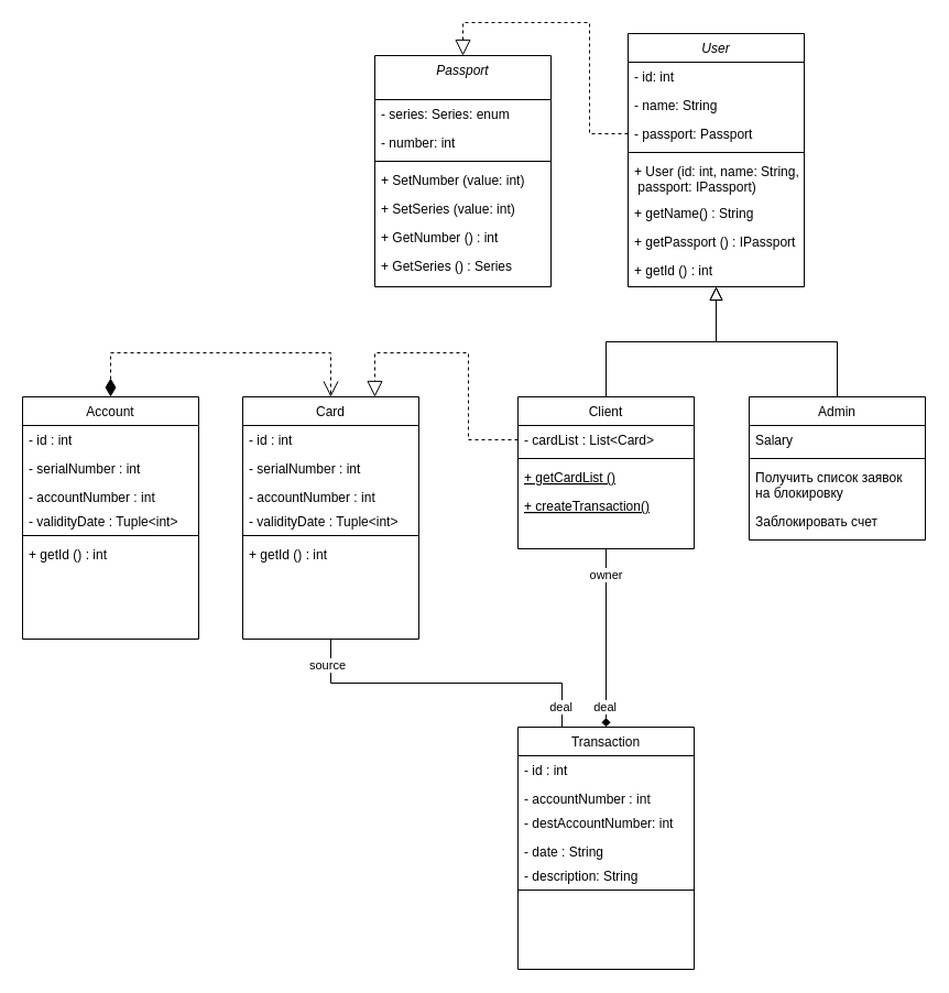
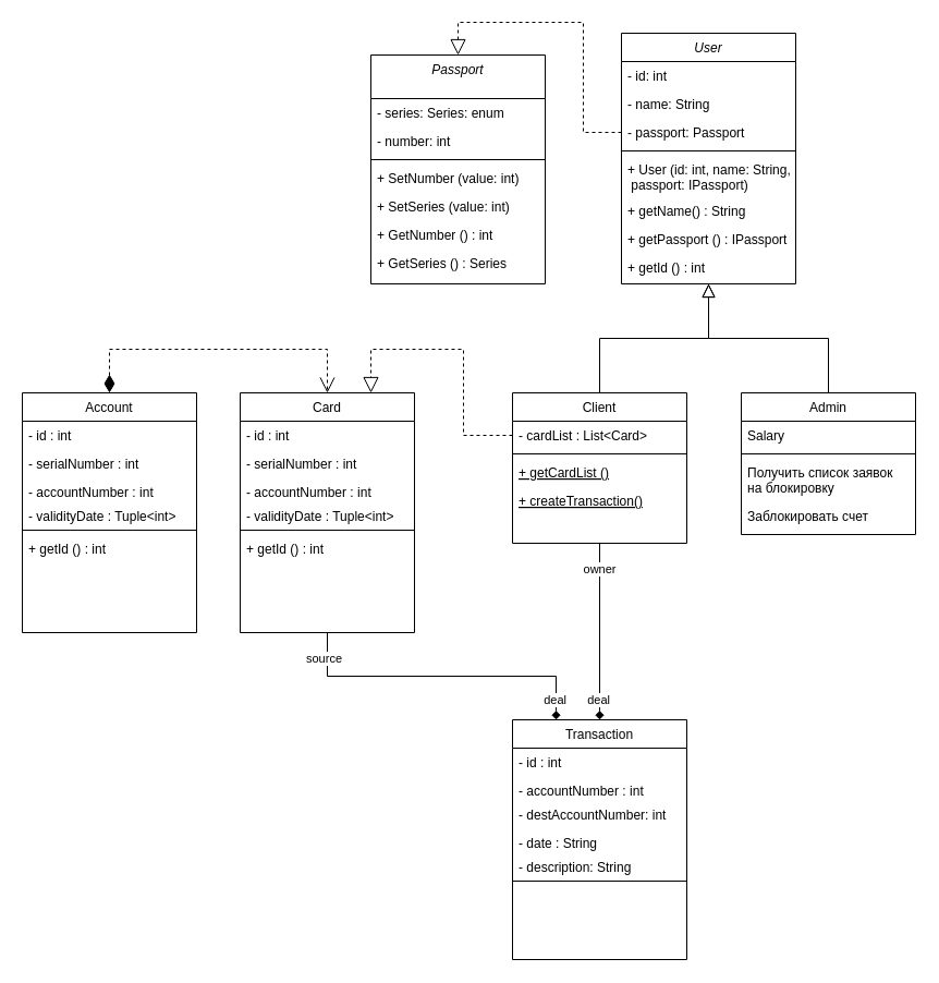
  <mxCell id="0" />
  <mxCell id="1" parent="0" />
  <mxCell id="2" value="User" style="swimlane;fontStyle=2;align=center;verticalAlign=top;childLayout=stackLayout;horizontal=1;startSize=26;horizontalStack=0;resizeParent=1;resizeLast=0;collapsible=1;marginBottom=0;rounded=0;shadow=0;strokeWidth=1;" parent="1" vertex="1"><mxGeometry x="570" y="30" width="160" height="230" as="geometry"><mxRectangle x="230" y="140" width="160" height="26" as="alternateBounds" /></mxGeometry></mxCell>
  <mxCell id="3" value="- id: int" style="text;align=left;verticalAlign=top;spacingLeft=4;spacingRight=4;overflow=hidden;rotatable=0;points=[[0,0.5],[1,0.5]];portConstraint=eastwest;" parent="2" vertex="1"><mxGeometry y="26" width="160" height="26" as="geometry" /></mxCell>
  <mxCell id="4" value="- name: String" style="text;align=left;verticalAlign=top;spacingLeft=4;spacingRight=4;overflow=hidden;rotatable=0;points=[[0,0.5],[1,0.5]];portConstraint=eastwest;" parent="2" vertex="1"><mxGeometry y="52" width="160" height="26" as="geometry" /></mxCell>
  <mxCell id="5" value="- passport: Passport" style="text;align=left;verticalAlign=top;spacingLeft=4;spacingRight=4;overflow=hidden;rotatable=0;points=[[0,0.5],[1,0.5]];portConstraint=eastwest;rounded=0;shadow=0;html=0;" parent="2" vertex="1"><mxGeometry y="78" width="160" height="26" as="geometry" /></mxCell>
  <mxCell id="6" value="" style="line;html=1;strokeWidth=1;align=left;verticalAlign=middle;spacingTop=-1;spacingLeft=3;spacingRight=3;rotatable=0;labelPosition=right;points=[];portConstraint=eastwest;" parent="2" vertex="1"><mxGeometry y="104" width="160" height="8" as="geometry" /></mxCell>
  <mxCell id="7" value="+ User (id: int, name: String,&#10; passport: IPassport)" style="text;align=left;verticalAlign=top;spacingLeft=4;spacingRight=4;overflow=hidden;rotatable=0;points=[[0,0.5],[1,0.5]];portConstraint=eastwest;rounded=0;shadow=0;html=0;" parent="2" vertex="1"><mxGeometry y="112" width="160" height="38" as="geometry" /></mxCell>
  <mxCell id="8" value="+ getName() : String" style="text;align=left;verticalAlign=top;spacingLeft=4;spacingRight=4;overflow=hidden;rotatable=0;points=[[0,0.5],[1,0.5]];portConstraint=eastwest;" parent="2" vertex="1"><mxGeometry y="150" width="160" height="26" as="geometry" /></mxCell>
  <mxCell id="9" value="+ getPassport () : IPassport " style="text;align=left;verticalAlign=top;spacingLeft=4;spacingRight=4;overflow=hidden;rotatable=0;points=[[0,0.5],[1,0.5]];portConstraint=eastwest;" parent="2" vertex="1"><mxGeometry y="176" width="160" height="26" as="geometry" /></mxCell>
  <mxCell id="10" value="+ getId () : int " style="text;align=left;verticalAlign=top;spacingLeft=4;spacingRight=4;overflow=hidden;rotatable=0;points=[[0,0.5],[1,0.5]];portConstraint=eastwest;" parent="2" vertex="1"><mxGeometry y="202" width="160" height="26" as="geometry" /></mxCell>
  <mxCell id="11" value="Client" style="swimlane;fontStyle=0;align=center;verticalAlign=top;childLayout=stackLayout;horizontal=1;startSize=26;horizontalStack=0;resizeParent=1;resizeLast=0;collapsible=1;marginBottom=0;rounded=0;shadow=0;strokeWidth=1;" parent="1" vertex="1"><mxGeometry x="470" y="360" width="160" height="138" as="geometry"><mxRectangle x="130" y="380" width="160" height="26" as="alternateBounds" /></mxGeometry></mxCell>
  <mxCell id="12" value="- cardList : List&lt;Card&gt;" style="text;align=left;verticalAlign=top;spacingLeft=4;spacingRight=4;overflow=hidden;rotatable=0;points=[[0,0.5],[1,0.5]];portConstraint=eastwest;" parent="11" vertex="1"><mxGeometry y="26" width="160" height="26" as="geometry" /></mxCell>
  <mxCell id="13" value="" style="line;html=1;strokeWidth=1;align=left;verticalAlign=middle;spacingTop=-1;spacingLeft=3;spacingRight=3;rotatable=0;labelPosition=right;points=[];portConstraint=eastwest;" parent="11" vertex="1"><mxGeometry y="52" width="160" height="8" as="geometry" /></mxCell>
  <mxCell id="14" value="+ getCardList ()" style="text;align=left;verticalAlign=top;spacingLeft=4;spacingRight=4;overflow=hidden;rotatable=0;points=[[0,0.5],[1,0.5]];portConstraint=eastwest;fontStyle=4" parent="11" vertex="1"><mxGeometry y="60" width="160" height="26" as="geometry" /></mxCell>
  <mxCell id="15" value="+ createTransaction()" style="text;align=left;verticalAlign=top;spacingLeft=4;spacingRight=4;overflow=hidden;rotatable=0;points=[[0,0.5],[1,0.5]];portConstraint=eastwest;fontStyle=4" vertex="1" parent="11"><mxGeometry y="86" width="160" height="26" as="geometry" /></mxCell>
  <mxCell id="16" value="" style="endArrow=block;endSize=10;endFill=0;shadow=0;strokeWidth=1;rounded=0;edgeStyle=elbowEdgeStyle;elbow=vertical;" parent="1" source="11" target="2" edge="1"><mxGeometry width="160" relative="1" as="geometry"><mxPoint x="550" y="203" as="sourcePoint" /><mxPoint x="550" y="203" as="targetPoint" /></mxGeometry></mxCell>
  <mxCell id="17" value="Admin" style="swimlane;fontStyle=0;align=center;verticalAlign=top;childLayout=stackLayout;horizontal=1;startSize=26;horizontalStack=0;resizeParent=1;resizeLast=0;collapsible=1;marginBottom=0;rounded=0;shadow=0;strokeWidth=1;" parent="1" vertex="1"><mxGeometry x="680" y="360" width="160" height="130" as="geometry"><mxRectangle x="340" y="380" width="170" height="26" as="alternateBounds" /></mxGeometry></mxCell>
  <mxCell id="18" value="Salary" style="text;align=left;verticalAlign=top;spacingLeft=4;spacingRight=4;overflow=hidden;rotatable=0;points=[[0,0.5],[1,0.5]];portConstraint=eastwest;" parent="17" vertex="1"><mxGeometry y="26" width="160" height="26" as="geometry" /></mxCell>
  <mxCell id="19" value="" style="line;html=1;strokeWidth=1;align=left;verticalAlign=middle;spacingTop=-1;spacingLeft=3;spacingRight=3;rotatable=0;labelPosition=right;points=[];portConstraint=eastwest;" parent="17" vertex="1"><mxGeometry y="52" width="160" height="8" as="geometry" /></mxCell>
  <mxCell id="20" value="Получить список заявок &#10;на блокировку" style="text;align=left;verticalAlign=top;spacingLeft=4;spacingRight=4;overflow=hidden;rotatable=0;points=[[0,0.5],[1,0.5]];portConstraint=eastwest;" parent="17" vertex="1"><mxGeometry y="60" width="160" height="40" as="geometry" /></mxCell>
  <mxCell id="21" value="Заблокировать счет" style="text;align=left;verticalAlign=top;spacingLeft=4;spacingRight=4;overflow=hidden;rotatable=0;points=[[0,0.5],[1,0.5]];portConstraint=eastwest;" parent="17" vertex="1"><mxGeometry y="100" width="160" height="26" as="geometry" /></mxCell>
  <mxCell id="22" value="" style="endArrow=block;endSize=10;endFill=0;shadow=0;strokeWidth=1;rounded=0;edgeStyle=elbowEdgeStyle;elbow=vertical;" parent="1" source="17" target="2" edge="1"><mxGeometry width="160" relative="1" as="geometry"><mxPoint x="560" y="373" as="sourcePoint" /><mxPoint x="660" y="271" as="targetPoint" /></mxGeometry></mxCell>
  <mxCell id="23" value="Passport" style="swimlane;fontStyle=2;align=center;verticalAlign=top;childLayout=stackLayout;horizontal=1;startSize=40;horizontalStack=0;resizeParent=1;resizeLast=0;collapsible=1;marginBottom=0;rounded=0;shadow=0;strokeWidth=1;" parent="1" vertex="1"><mxGeometry x="340" y="50" width="160" height="210" as="geometry"><mxRectangle x="230" y="140" width="160" height="26" as="alternateBounds" /></mxGeometry></mxCell>
  <mxCell id="24" value="- series: Series: enum" style="text;align=left;verticalAlign=top;spacingLeft=4;spacingRight=4;overflow=hidden;rotatable=0;points=[[0,0.5],[1,0.5]];portConstraint=eastwest;" parent="23" vertex="1"><mxGeometry y="40" width="160" height="26" as="geometry" /></mxCell>
  <mxCell id="25" value="- number: int" style="text;align=left;verticalAlign=top;spacingLeft=4;spacingRight=4;overflow=hidden;rotatable=0;points=[[0,0.5],[1,0.5]];portConstraint=eastwest;" parent="23" vertex="1"><mxGeometry y="66" width="160" height="26" as="geometry" /></mxCell>
  <mxCell id="26" value="" style="line;html=1;strokeWidth=1;align=left;verticalAlign=middle;spacingTop=-1;spacingLeft=3;spacingRight=3;rotatable=0;labelPosition=right;points=[];portConstraint=eastwest;" parent="23" vertex="1"><mxGeometry y="92" width="160" height="8" as="geometry" /></mxCell>
  <mxCell id="27" value="+ SetNumber (value: int)" style="text;align=left;verticalAlign=top;spacingLeft=4;spacingRight=4;overflow=hidden;rotatable=0;points=[[0,0.5],[1,0.5]];portConstraint=eastwest;" parent="23" vertex="1"><mxGeometry y="100" width="160" height="26" as="geometry" /></mxCell>
  <mxCell id="28" value="+ SetSeries (value: int)" style="text;align=left;verticalAlign=top;spacingLeft=4;spacingRight=4;overflow=hidden;rotatable=0;points=[[0,0.5],[1,0.5]];portConstraint=eastwest;" parent="23" vertex="1"><mxGeometry y="126" width="160" height="26" as="geometry" /></mxCell>
  <mxCell id="29" value="+ GetNumber () : int" style="text;align=left;verticalAlign=top;spacingLeft=4;spacingRight=4;overflow=hidden;rotatable=0;points=[[0,0.5],[1,0.5]];portConstraint=eastwest;" parent="23" vertex="1"><mxGeometry y="152" width="160" height="26" as="geometry" /></mxCell>
  <mxCell id="30" value="+ GetSeries () : Series" style="text;align=left;verticalAlign=top;spacingLeft=4;spacingRight=4;overflow=hidden;rotatable=0;points=[[0,0.5],[1,0.5]];portConstraint=eastwest;" parent="23" vertex="1"><mxGeometry y="178" width="160" height="26" as="geometry" /></mxCell>
  <mxCell id="31" value="Card" style="swimlane;fontStyle=0;align=center;verticalAlign=top;childLayout=stackLayout;horizontal=1;startSize=26;horizontalStack=0;resizeParent=1;resizeLast=0;collapsible=1;marginBottom=0;rounded=0;shadow=0;strokeWidth=1;" parent="1" vertex="1"><mxGeometry x="220" y="360" width="160" height="220" as="geometry"><mxRectangle x="130" y="380" width="160" height="26" as="alternateBounds" /></mxGeometry></mxCell>
  <mxCell id="32" value="- id : int" style="text;align=left;verticalAlign=top;spacingLeft=4;spacingRight=4;overflow=hidden;rotatable=0;points=[[0,0.5],[1,0.5]];portConstraint=eastwest;" parent="31" vertex="1"><mxGeometry y="26" width="160" height="26" as="geometry" /></mxCell>
  <mxCell id="33" value="- serialNumber : int" style="text;align=left;verticalAlign=top;spacingLeft=4;spacingRight=4;overflow=hidden;rotatable=0;points=[[0,0.5],[1,0.5]];portConstraint=eastwest;rounded=0;shadow=0;html=0;" parent="31" vertex="1"><mxGeometry y="52" width="160" height="26" as="geometry" /></mxCell>
  <mxCell id="34" value="- accountNumber : int" style="text;align=left;verticalAlign=top;spacingLeft=4;spacingRight=4;overflow=hidden;rotatable=0;points=[[0,0.5],[1,0.5]];portConstraint=eastwest;" parent="31" vertex="1"><mxGeometry y="78" width="160" height="22" as="geometry" /></mxCell>
  <mxCell id="35" value="- validityDate : Tuple&lt;int&gt;" style="text;align=left;verticalAlign=top;spacingLeft=4;spacingRight=4;overflow=hidden;rotatable=0;points=[[0,0.5],[1,0.5]];portConstraint=eastwest;" parent="31" vertex="1"><mxGeometry y="100" width="160" height="22" as="geometry" /></mxCell>
  <mxCell id="36" value="" style="line;html=1;strokeWidth=1;align=left;verticalAlign=middle;spacingTop=-1;spacingLeft=3;spacingRight=3;rotatable=0;labelPosition=right;points=[];portConstraint=eastwest;" parent="31" vertex="1"><mxGeometry y="122" width="160" height="8" as="geometry" /></mxCell>
  <mxCell id="37" value="+ getId () : int " style="text;align=left;verticalAlign=top;spacingLeft=4;spacingRight=4;overflow=hidden;rotatable=0;points=[[0,0.5],[1,0.5]];portConstraint=eastwest;" vertex="1" parent="31"><mxGeometry y="130" width="160" height="26" as="geometry" /></mxCell>
  <mxCell id="38" value="Account" style="swimlane;fontStyle=0;align=center;verticalAlign=top;childLayout=stackLayout;horizontal=1;startSize=26;horizontalStack=0;resizeParent=1;resizeLast=0;collapsible=1;marginBottom=0;rounded=0;shadow=0;strokeWidth=1;" parent="1" vertex="1"><mxGeometry x="20" y="360" width="160" height="220" as="geometry"><mxRectangle x="130" y="380" width="160" height="26" as="alternateBounds" /></mxGeometry></mxCell>
  <mxCell id="39" value="- id : int" style="text;align=left;verticalAlign=top;spacingLeft=4;spacingRight=4;overflow=hidden;rotatable=0;points=[[0,0.5],[1,0.5]];portConstraint=eastwest;" parent="38" vertex="1"><mxGeometry y="26" width="160" height="26" as="geometry" /></mxCell>
  <mxCell id="40" value="- serialNumber : int" style="text;align=left;verticalAlign=top;spacingLeft=4;spacingRight=4;overflow=hidden;rotatable=0;points=[[0,0.5],[1,0.5]];portConstraint=eastwest;rounded=0;shadow=0;html=0;" parent="38" vertex="1"><mxGeometry y="52" width="160" height="26" as="geometry" /></mxCell>
  <mxCell id="41" value="- accountNumber : int" style="text;align=left;verticalAlign=top;spacingLeft=4;spacingRight=4;overflow=hidden;rotatable=0;points=[[0,0.5],[1,0.5]];portConstraint=eastwest;" parent="38" vertex="1"><mxGeometry y="78" width="160" height="22" as="geometry" /></mxCell>
  <mxCell id="42" value="- validityDate : Tuple&lt;int&gt;" style="text;align=left;verticalAlign=top;spacingLeft=4;spacingRight=4;overflow=hidden;rotatable=0;points=[[0,0.5],[1,0.5]];portConstraint=eastwest;" parent="38" vertex="1"><mxGeometry y="100" width="160" height="22" as="geometry" /></mxCell>
  <mxCell id="43" value="" style="line;html=1;strokeWidth=1;align=left;verticalAlign=middle;spacingTop=-1;spacingLeft=3;spacingRight=3;rotatable=0;labelPosition=right;points=[];portConstraint=eastwest;" parent="38" vertex="1"><mxGeometry y="122" width="160" height="8" as="geometry" /></mxCell>
  <mxCell id="44" value="+ getId () : int " style="text;align=left;verticalAlign=top;spacingLeft=4;spacingRight=4;overflow=hidden;rotatable=0;points=[[0,0.5],[1,0.5]];portConstraint=eastwest;" vertex="1" parent="38"><mxGeometry y="130" width="160" height="26" as="geometry" /></mxCell>
  <mxCell id="45" value="Transaction" style="swimlane;fontStyle=0;align=center;verticalAlign=top;childLayout=stackLayout;horizontal=1;startSize=26;horizontalStack=0;resizeParent=1;resizeLast=0;collapsible=1;marginBottom=0;rounded=0;shadow=0;strokeWidth=1;" vertex="1" parent="1"><mxGeometry x="470" y="660" width="160" height="220" as="geometry"><mxRectangle x="130" y="380" width="160" height="26" as="alternateBounds" /></mxGeometry></mxCell>
  <mxCell id="46" value="- id : int" style="text;align=left;verticalAlign=top;spacingLeft=4;spacingRight=4;overflow=hidden;rotatable=0;points=[[0,0.5],[1,0.5]];portConstraint=eastwest;" vertex="1" parent="45"><mxGeometry y="26" width="160" height="26" as="geometry" /></mxCell>
  <mxCell id="47" value="- accountNumber : int" style="text;align=left;verticalAlign=top;spacingLeft=4;spacingRight=4;overflow=hidden;rotatable=0;points=[[0,0.5],[1,0.5]];portConstraint=eastwest;" vertex="1" parent="45"><mxGeometry y="52" width="160" height="22" as="geometry" /></mxCell>
  <mxCell id="48" value="- destAccountNumber: int" style="text;align=left;verticalAlign=top;spacingLeft=4;spacingRight=4;overflow=hidden;rotatable=0;points=[[0,0.5],[1,0.5]];portConstraint=eastwest;rounded=0;shadow=0;html=0;" vertex="1" parent="45"><mxGeometry y="74" width="160" height="26" as="geometry" /></mxCell>
  <mxCell id="49" value="- date : String" style="text;align=left;verticalAlign=top;spacingLeft=4;spacingRight=4;overflow=hidden;rotatable=0;points=[[0,0.5],[1,0.5]];portConstraint=eastwest;" vertex="1" parent="45"><mxGeometry y="100" width="160" height="22" as="geometry" /></mxCell>
  <mxCell id="50" value="- description: String" style="text;align=left;verticalAlign=top;spacingLeft=4;spacingRight=4;overflow=hidden;rotatable=0;points=[[0,0.5],[1,0.5]];portConstraint=eastwest;" vertex="1" parent="45"><mxGeometry y="122" width="160" height="22" as="geometry" /></mxCell>
  <mxCell id="51" value="" style="line;html=1;strokeWidth=1;align=left;verticalAlign=middle;spacingTop=-1;spacingLeft=3;spacingRight=3;rotatable=0;labelPosition=right;points=[];portConstraint=eastwest;" vertex="1" parent="45"><mxGeometry y="144" width="160" height="8" as="geometry" /></mxCell>
  <mxCell id="52" value="" style="endArrow=open;html=1;endSize=12;startArrow=diamondThin;startSize=14;startFill=1;edgeStyle=orthogonalEdgeStyle;align=left;verticalAlign=bottom;rounded=0;exitX=0.5;exitY=0;exitDx=0;exitDy=0;entryX=0.5;entryY=0;entryDx=0;entryDy=0;dashed=1;" edge="1" parent="1" source="38" target="31"><mxGeometry x="-1" y="3" relative="1" as="geometry"><mxPoint x="140" y="320" as="sourcePoint" /><mxPoint x="300" y="320" as="targetPoint" /><Array as="points"><mxPoint x="100" y="320" /><mxPoint x="300" y="320" /></Array></mxGeometry></mxCell>
  <mxCell id="53" value="" style="endArrow=block;dashed=1;endFill=0;endSize=12;html=1;rounded=0;edgeStyle=orthogonalEdgeStyle;exitX=0;exitY=0.5;exitDx=0;exitDy=0;entryX=0.5;entryY=0;entryDx=0;entryDy=0;" edge="1" parent="1"><mxGeometry width="160" relative="1" as="geometry"><mxPoint x="570" y="121" as="sourcePoint" /><mxPoint x="420" y="50" as="targetPoint" /><Array as="points"><mxPoint x="535" y="121" /><mxPoint x="535" y="20" /><mxPoint x="420" y="20" /></Array></mxGeometry></mxCell>
  <mxCell id="54" value="" style="endArrow=diamond;html=1;edgeStyle=orthogonalEdgeStyle;rounded=0;exitX=0.5;exitY=1;exitDx=0;exitDy=0;entryX=0.5;entryY=0;entryDx=0;entryDy=0;" edge="1" parent="1" source="11" target="45"><mxGeometry relative="1" as="geometry"><mxPoint x="500" y="560" as="sourcePoint" /><mxPoint x="660" y="560" as="targetPoint" /></mxGeometry></mxCell>
  <mxCell id="55" value="deal" style="edgeLabel;resizable=0;html=1;align=right;verticalAlign=bottom;" connectable="0" vertex="1" parent="54"><mxGeometry x="1" relative="1" as="geometry"><mxPoint x="10" y="-10" as="offset" /></mxGeometry></mxCell>
  <mxCell id="56" value="owner" style="edgeLabel;html=1;align=center;verticalAlign=middle;resizable=0;points=[];" vertex="1" connectable="0" parent="54"><mxGeometry x="-0.721" y="-1" relative="1" as="geometry"><mxPoint as="offset" /></mxGeometry></mxCell>
- <mxCell id="57" value="" style="endArrow=none;html=1;edgeStyle=orthogonalEdgeStyle;rounded=0;exitX=0.5;exitY=1;exitDx=0;exitDy=0;entryX=0.25;entryY=0;entryDx=0;entryDy=0;" edge="1" parent="1" source="31" target="45"><mxGeometry relative="1" as="geometry"><mxPoint x="320" y="630" as="sourcePoint" /><mxPoint x="480" y="630" as="targetPoint" /></mxGeometry></mxCell>
+ <mxCell id="57" value="" style="endArrow=diamond;html=1;edgeStyle=orthogonalEdgeStyle;rounded=0;exitX=0.5;exitY=1;exitDx=0;exitDy=0;entryX=0.25;entryY=0;entryDx=0;entryDy=0;" edge="1" parent="1" source="31" target="45"><mxGeometry relative="1" as="geometry"><mxPoint x="320" y="630" as="sourcePoint" /><mxPoint x="480" y="630" as="targetPoint" /></mxGeometry></mxCell>
  <mxCell id="58" value="deal" style="edgeLabel;resizable=0;html=1;align=right;verticalAlign=bottom;" connectable="0" vertex="1" parent="57"><mxGeometry x="1" relative="1" as="geometry"><mxPoint x="10" y="-10" as="offset" /></mxGeometry></mxCell>
  <mxCell id="59" value="source" style="edgeLabel;html=1;align=center;verticalAlign=middle;resizable=0;points=[];" vertex="1" connectable="0" parent="57"><mxGeometry x="-0.844" y="-4" relative="1" as="geometry"><mxPoint as="offset" /></mxGeometry></mxCell>
  <mxCell id="60" value="" style="endArrow=block;dashed=1;endFill=0;endSize=12;html=1;rounded=0;edgeStyle=orthogonalEdgeStyle;exitX=0;exitY=0.5;exitDx=0;exitDy=0;entryX=0.75;entryY=0;entryDx=0;entryDy=0;" edge="1" parent="1" source="12" target="31"><mxGeometry width="160" relative="1" as="geometry"><mxPoint x="410" y="440" as="sourcePoint" /><mxPoint x="570" y="440" as="targetPoint" /><Array as="points"><mxPoint x="425" y="399" /><mxPoint x="425" y="320" /><mxPoint x="340" y="320" /></Array></mxGeometry></mxCell>
